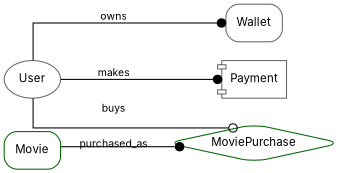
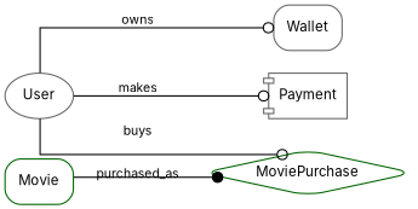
  digraph {
    bgcolor=white
    rankdir=LR
    splines=ortho
    node [color=gray40 fontname="Inter,Arial" fontsize=11 style=rounded]
    edge [arrowhead=dot fontname="Inter,Arial" fontsize=10]
    n1 [label=User shape=ellipse]
    n2 [label=Wallet shape=box]
    n3 [label=Payment shape=component]
    n4 [color=darkgreen label=MoviePurchase shape=diamond]
    n5 [color=darkgreen label=Movie shape=rectangle]
-   n1 -> n2 [label=owns]
-   n1 -> n3 [label=makes]
+   n1 -> n2 [arrowhead=odot label=owns]
+   n1 -> n3 [arrowhead=odot label=makes]
    n1 -> n4 [arrowhead=odot label=buys]
    n5 -> n4 [label=purchased_as]
  }
